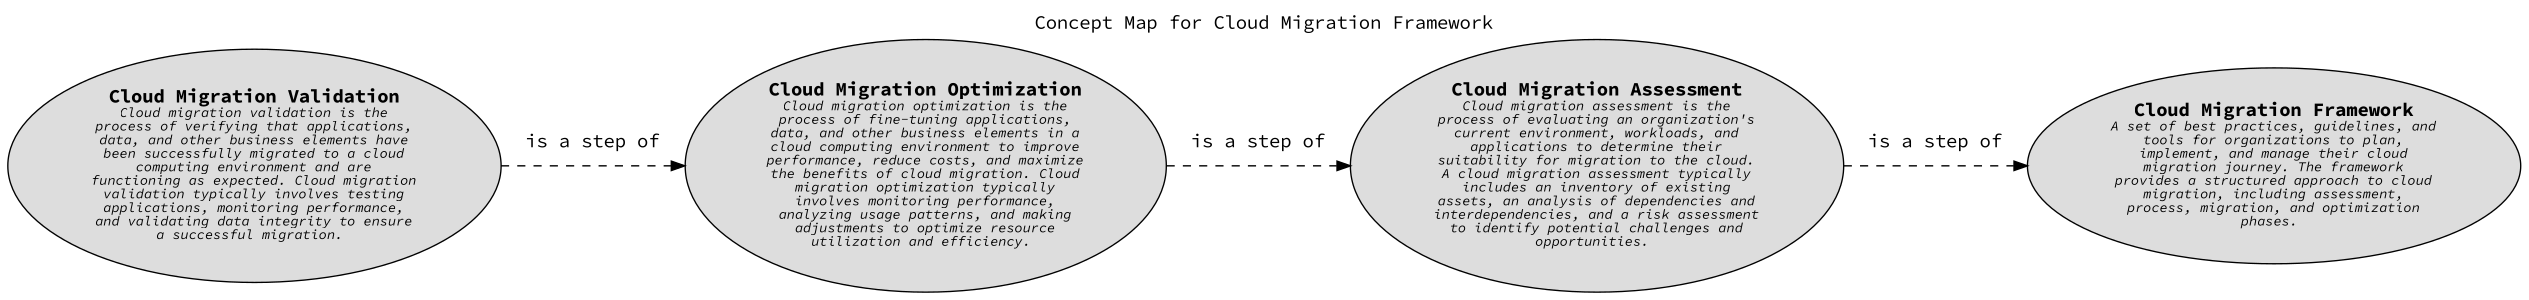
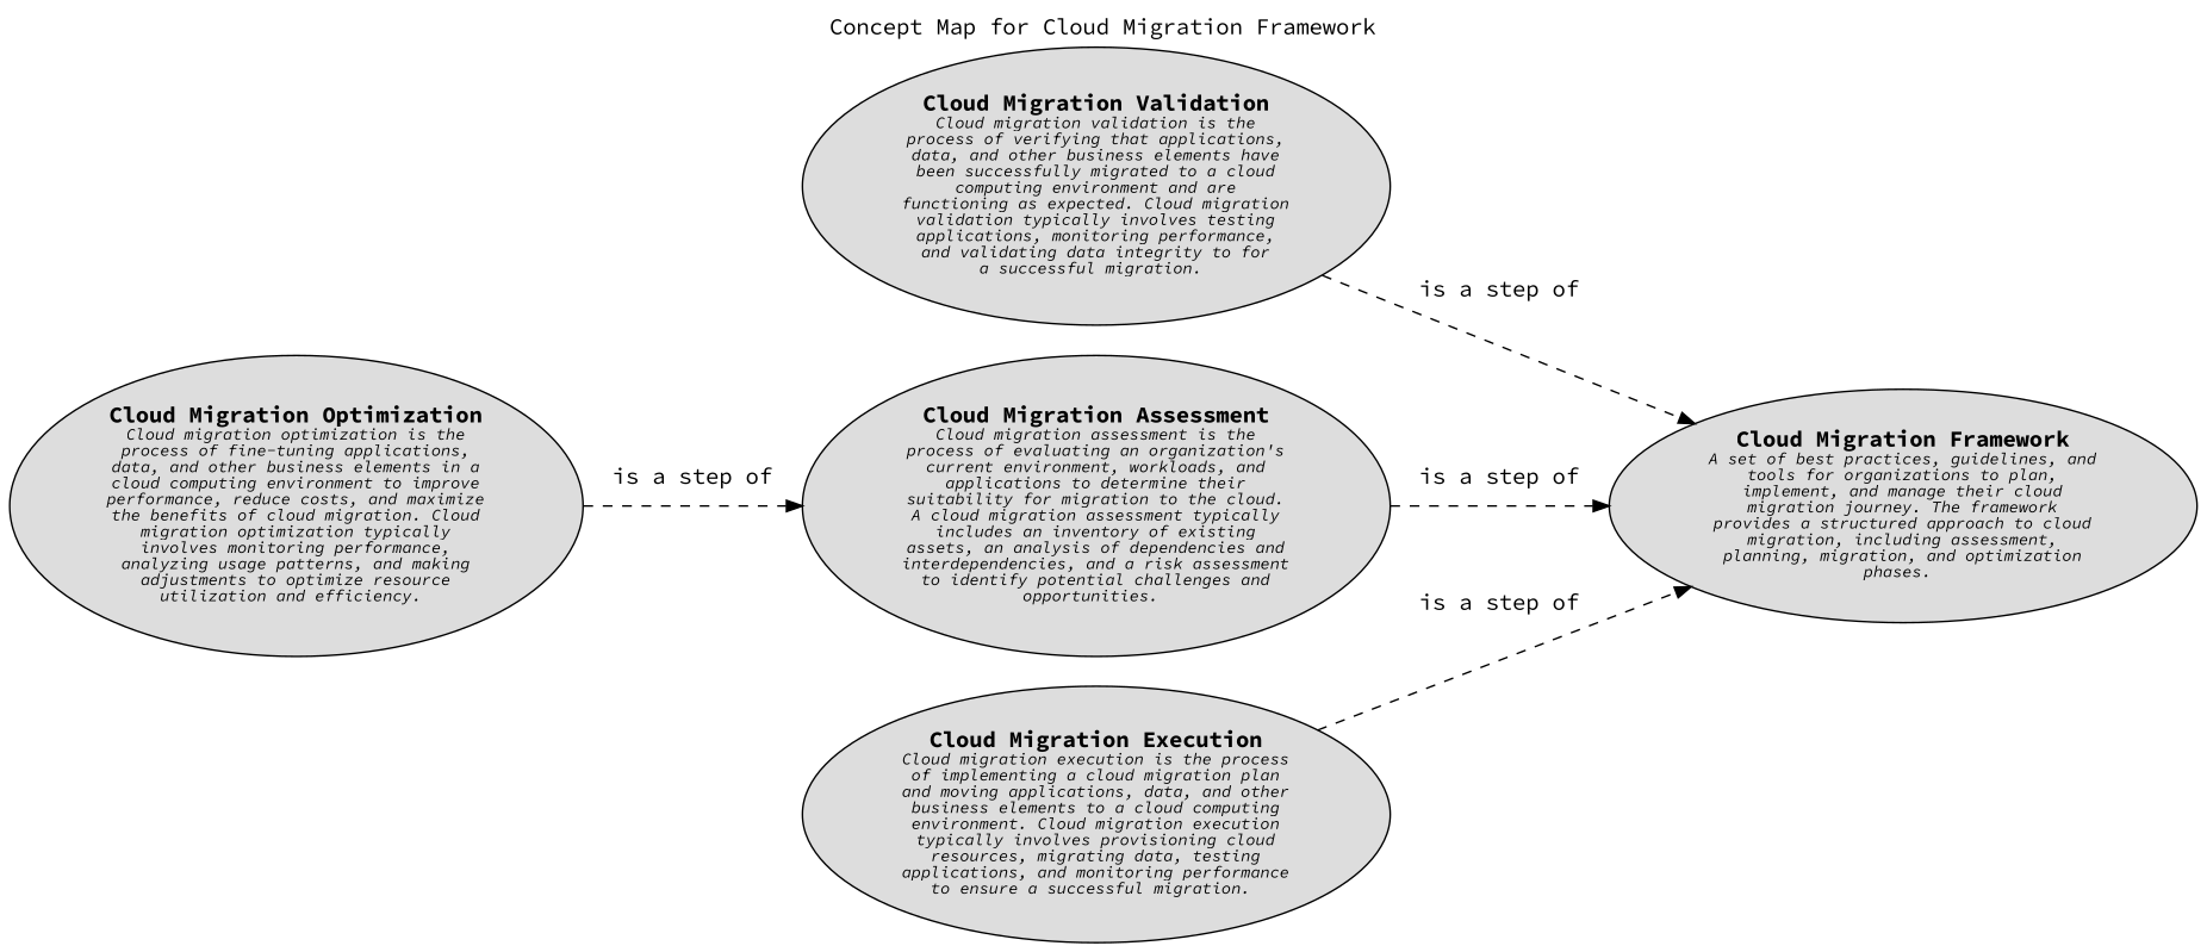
  digraph {
    fontname="Source Code Pro"
    label="Concept Map for Cloud Migration Framework"
    labelloc=t
    rankdir=LR
    node [fillcolor="#dddddd" fontname="Source Code Pro" shape=ellipse style=filled]
    edge [fontname="Source Code Pro" style=dashed]
-   n1 [label=<<B>Cloud Migration Validation</B><BR/><FONT POINT-SIZE="10"><I>Cloud migration validation is the<BR/>process of verifying that applications,<BR/>data, and other business elements have<BR/>been successfully migrated to a cloud<BR/>computing environment and are<BR/>functioning as expected. Cloud migration<BR/>validation typically involves testing<BR/>applications, monitoring performance,<BR/>and validating data integrity to ensure<BR/>a successful migration. </I></FONT>>]
-   n2 [label=<<B>Cloud Migration Framework</B><BR/><FONT POINT-SIZE="10"><I>A set of best practices, guidelines, and<BR/>tools for organizations to plan,<BR/>implement, and manage their cloud<BR/>migration journey. The framework<BR/>provides a structured approach to cloud<BR/>migration, including assessment,<BR/>process, migration, and optimization<BR/>phases. </I></FONT>>]
+   n1 [label=<<B>Cloud Migration Validation</B><BR/><FONT POINT-SIZE="10"><I>Cloud migration validation is the<BR/>process of verifying that applications,<BR/>data, and other business elements have<BR/>been successfully migrated to a cloud<BR/>computing environment and are<BR/>functioning as expected. Cloud migration<BR/>validation typically involves testing<BR/>applications, monitoring performance,<BR/>and validating data integrity to for<BR/>a successful migration. </I></FONT>>]
+   n2 [label=<<B>Cloud Migration Framework</B><BR/><FONT POINT-SIZE="10"><I>A set of best practices, guidelines, and<BR/>tools for organizations to plan,<BR/>implement, and manage their cloud<BR/>migration journey. The framework<BR/>provides a structured approach to cloud<BR/>migration, including assessment,<BR/>planning, migration, and optimization<BR/>phases. </I></FONT>>]
    n3 [label=<<B>Cloud Migration Optimization</B><BR/><FONT POINT-SIZE="10"><I>Cloud migration optimization is the<BR/>process of fine-tuning applications,<BR/>data, and other business elements in a<BR/>cloud computing environment to improve<BR/>performance, reduce costs, and maximize<BR/>the benefits of cloud migration. Cloud<BR/>migration optimization typically<BR/>involves monitoring performance,<BR/>analyzing usage patterns, and making<BR/>adjustments to optimize resource<BR/>utilization and efficiency. </I></FONT>>]
    n4 [label=<<B>Cloud Migration Assessment</B><BR/><FONT POINT-SIZE="10"><I>Cloud migration assessment is the<BR/>process of evaluating an organization&apos;s<BR/>current environment, workloads, and<BR/>applications to determine their<BR/>suitability for migration to the cloud.<BR/>A cloud migration assessment typically<BR/>includes an inventory of existing<BR/>assets, an analysis of dependencies and<BR/>interdependencies, and a risk assessment<BR/>to identify potential challenges and<BR/>opportunities. </I></FONT>>]
-   n1 -> n3 [label=<is a step of<BR/><FONT POINT-SIZE="10"><I> </I></FONT>>]
+   n5 [label=<<B>Cloud Migration Execution</B><BR/><FONT POINT-SIZE="10"><I>Cloud migration execution is the process<BR/>of implementing a cloud migration plan<BR/>and moving applications, data, and other<BR/>business elements to a cloud computing<BR/>environment. Cloud migration execution<BR/>typically involves provisioning cloud<BR/>resources, migrating data, testing<BR/>applications, and monitoring performance<BR/>to ensure a successful migration. </I></FONT>>]
+   n1 -> n2 [label=<is a step of<BR/><FONT POINT-SIZE="10"><I> </I></FONT>>]
    n3 -> n4 [label=<is a step of<BR/><FONT POINT-SIZE="10"><I> </I></FONT>>]
    n4 -> n2 [label=<is a step of<BR/><FONT POINT-SIZE="10"><I> </I></FONT>>]
+   n5 -> n2 [label=<is a step of<BR/><FONT POINT-SIZE="10"><I> </I></FONT>>]
  }
